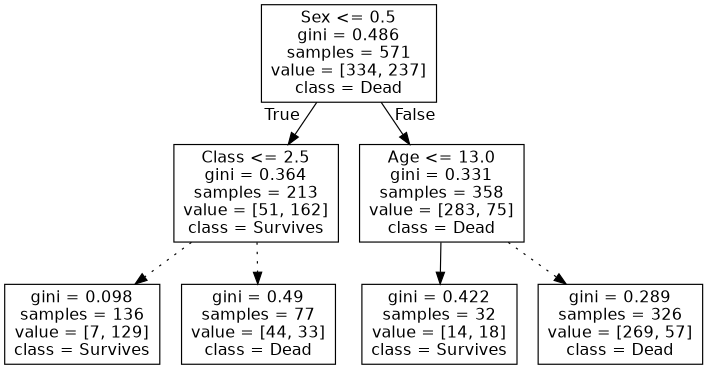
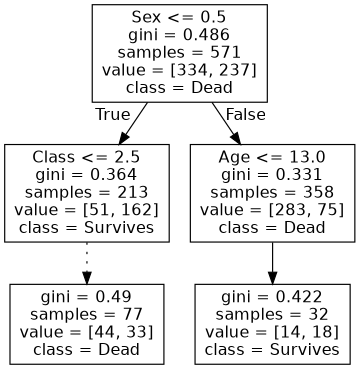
  digraph {
    node [fontname=helvetica shape=box]
    edge [fontname=helvetica style=solid]
    n1 [label="Sex <= 0.5\ngini = 0.486\nsamples = 571\nvalue = [334, 237]\nclass = Dead"]
    n2 [label="Class <= 2.5\ngini = 0.364\nsamples = 213\nvalue = [51, 162]\nclass = Survives"]
    n3 [label="Age <= 13.0\ngini = 0.331\nsamples = 358\nvalue = [283, 75]\nclass = Dead"]
-   n4 [label="gini = 0.098\nsamples = 136\nvalue = [7, 129]\nclass = Survives"]
    n5 [label="gini = 0.49\nsamples = 77\nvalue = [44, 33]\nclass = Dead"]
    n6 [label="gini = 0.422\nsamples = 32\nvalue = [14, 18]\nclass = Survives"]
-   n7 [label="gini = 0.289\nsamples = 326\nvalue = [269, 57]\nclass = Dead"]
    n1 -> n2 [headlabel=True labelangle=45 labeldistance=2.5]
    n1 -> n3 [headlabel=False labelangle=-45 labeldistance=2.5]
-   n2 -> n4 [style=dotted]
    n2 -> n5 [style=dotted]
    n3 -> n6
-   n3 -> n7 [style=dotted]
  }
